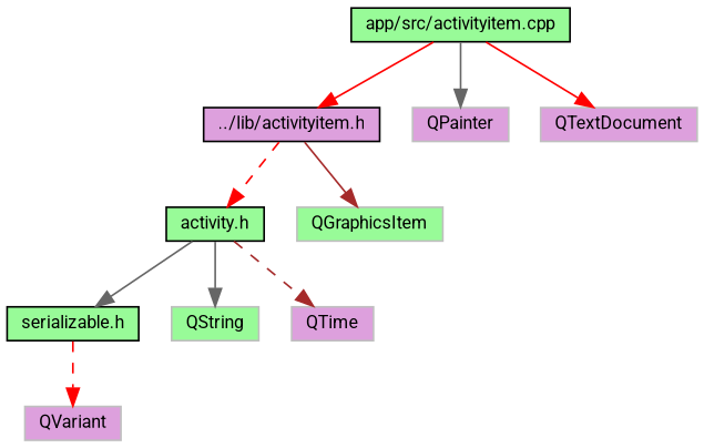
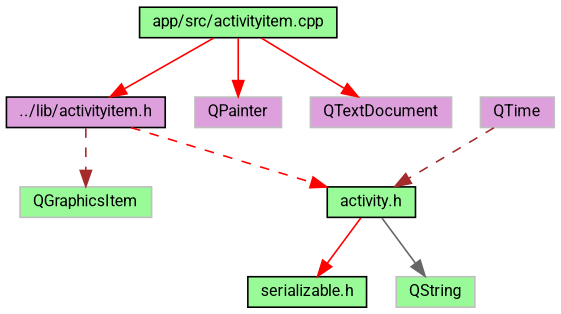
  digraph {
    fontname=Roboto
    node [color=grey75 fillcolor=palegreen fontname=Roboto fontsize=10 shape=record style=filled]
    edge [color=red fontname=Roboto fontsize=10 labelfontname=Helvetica labelfontsize=10 style=solid]
    n1 [color=black fontcolor=black height=0.2 label="app/src/activityitem.cpp" width=0.4]
    n2 [color=black fillcolor=plum height=0.2 label="../lib/activityitem.h" width=0.4]
    n3 [fillcolor=plum height=0.2 label=QPainter width=0.4]
    n4 [fillcolor=plum height=0.2 label=QTextDocument width=0.4]
    n5 [color=black height=0.2 label="activity.h" width=0.4]
    n6 [height=0.2 label=QGraphicsItem width=0.4]
    n7 [color=black height=0.2 label="serializable.h" width=0.4]
    n8 [height=0.2 label=QString width=0.4]
    n9 [fillcolor=plum height=0.2 label=QTime width=0.4]
-   n10 [fillcolor=plum height=0.2 label=QVariant width=0.4]
    n1 -> n2
-   n1 -> n3 [color=gray40]
+   n1 -> n3
    n1 -> n4
    n2 -> n5 [style=dashed]
-   n2 -> n6 [color=brown]
-   n5 -> n7 [color=gray40]
+   n2 -> n6 [color=brown style=dashed]
+   n5 -> n7
    n5 -> n8 [color=gray40]
-   n5 -> n9 [color=brown style=dashed]
-   n7 -> n10 [style=dashed]
+   n9 -> n5 [color=brown style=dashed]
  }
